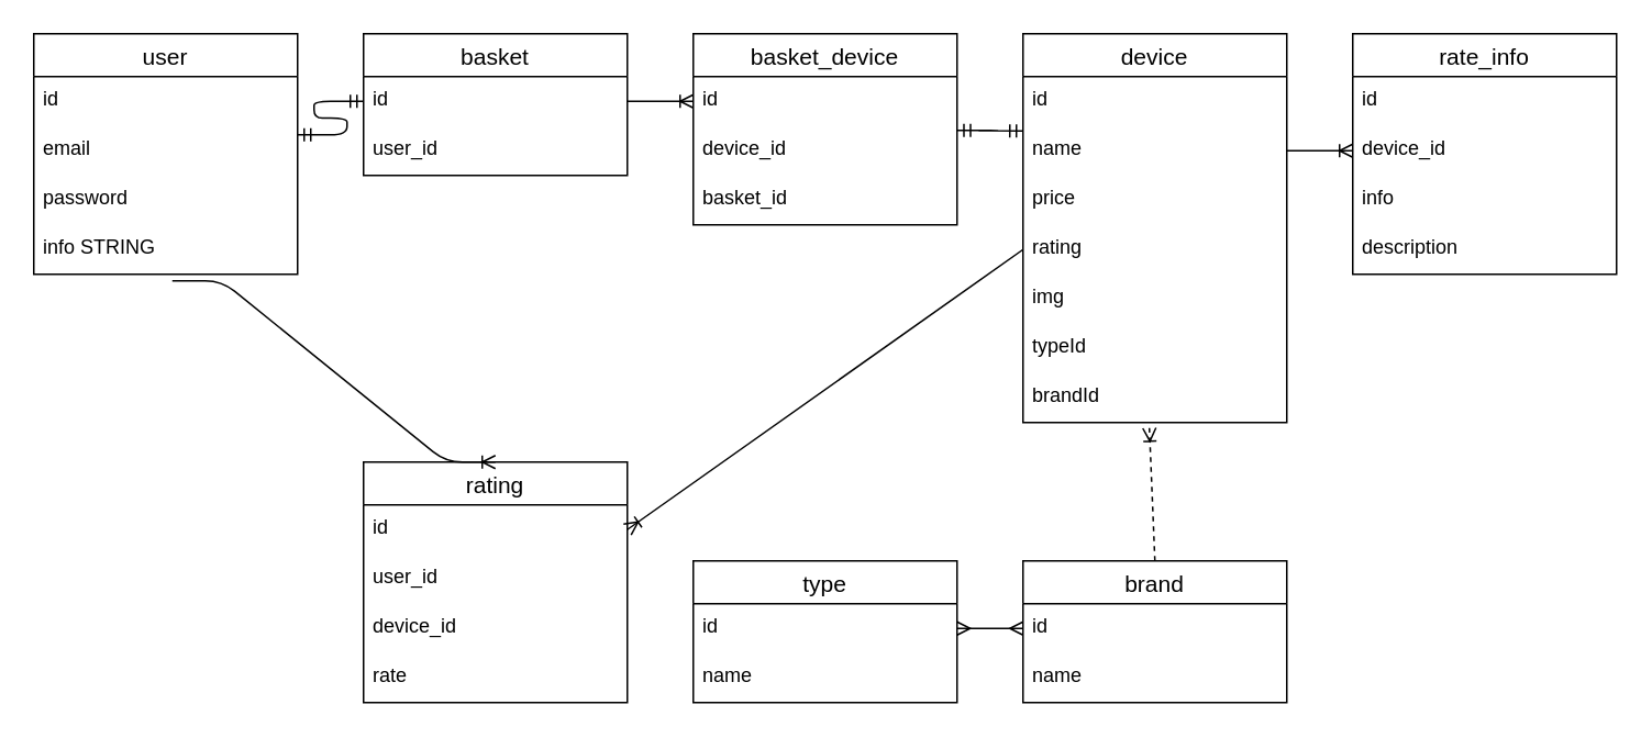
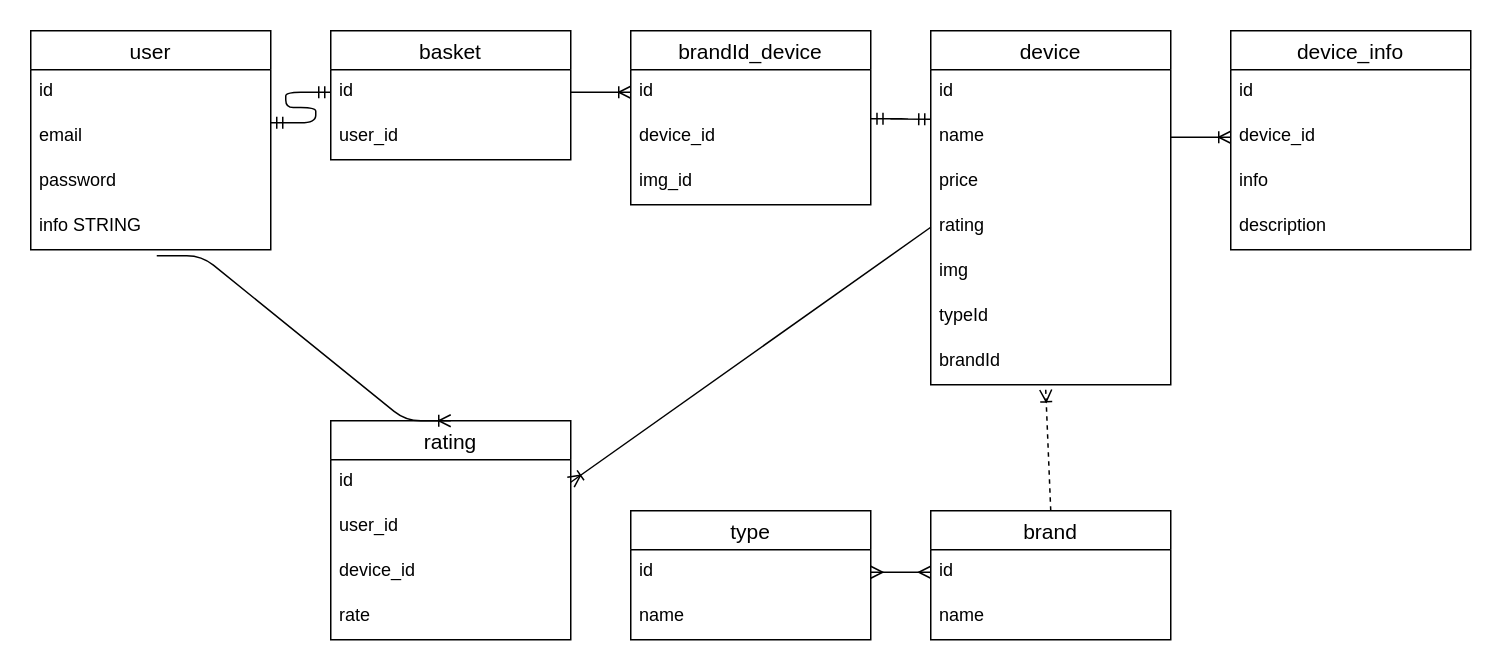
  <mxCell id="0" />
  <mxCell id="1" parent="0" />
  <mxCell id="2" value="user" style="swimlane;fontStyle=0;childLayout=stackLayout;horizontal=1;startSize=26;horizontalStack=0;resizeParent=1;resizeParentMax=0;resizeLast=0;collapsible=1;marginBottom=0;align=center;fontSize=14;" parent="1" vertex="1"><mxGeometry x="20" y="20" width="160" height="146" as="geometry" /></mxCell>
  <mxCell id="3" value="id" style="text;strokeColor=none;fillColor=none;spacingLeft=4;spacingRight=4;overflow=hidden;rotatable=0;points=[[0,0.5],[1,0.5]];portConstraint=eastwest;fontSize=12;" parent="2" vertex="1"><mxGeometry y="26" width="160" height="30" as="geometry" /></mxCell>
  <mxCell id="4" value="email" style="text;strokeColor=none;fillColor=none;spacingLeft=4;spacingRight=4;overflow=hidden;rotatable=0;points=[[0,0.5],[1,0.5]];portConstraint=eastwest;fontSize=12;" parent="2" vertex="1"><mxGeometry y="56" width="160" height="30" as="geometry" /></mxCell>
  <mxCell id="5" value="password" style="text;strokeColor=none;fillColor=none;spacingLeft=4;spacingRight=4;overflow=hidden;rotatable=0;points=[[0,0.5],[1,0.5]];portConstraint=eastwest;fontSize=12;" parent="2" vertex="1"><mxGeometry y="86" width="160" height="30" as="geometry" /></mxCell>
  <mxCell id="6" value="info STRING" style="text;strokeColor=none;fillColor=none;spacingLeft=4;spacingRight=4;overflow=hidden;rotatable=0;points=[[0,0.5],[1,0.5]];portConstraint=eastwest;fontSize=12;" parent="2" vertex="1"><mxGeometry y="116" width="160" height="30" as="geometry" /></mxCell>
  <mxCell id="7" value="basket" style="swimlane;fontStyle=0;childLayout=stackLayout;horizontal=1;startSize=26;horizontalStack=0;resizeParent=1;resizeParentMax=0;resizeLast=0;collapsible=1;marginBottom=0;align=center;fontSize=14;" parent="1" vertex="1"><mxGeometry x="220" y="20" width="160" height="86" as="geometry" /></mxCell>
  <mxCell id="8" value="id" style="text;strokeColor=none;fillColor=none;spacingLeft=4;spacingRight=4;overflow=hidden;rotatable=0;points=[[0,0.5],[1,0.5]];portConstraint=eastwest;fontSize=12;" parent="7" vertex="1"><mxGeometry y="26" width="160" height="30" as="geometry" /></mxCell>
  <mxCell id="9" value="user_id" style="text;strokeColor=none;fillColor=none;spacingLeft=4;spacingRight=4;overflow=hidden;rotatable=0;points=[[0,0.5],[1,0.5]];portConstraint=eastwest;fontSize=12;" parent="7" vertex="1"><mxGeometry y="56" width="160" height="30" as="geometry" /></mxCell>
  <mxCell id="10" value="" style="edgeStyle=entityRelationEdgeStyle;fontSize=12;html=1;endArrow=ERmandOne;startArrow=ERmandOne;exitX=1;exitY=0.178;exitDx=0;exitDy=0;exitPerimeter=0;entryX=0;entryY=0.5;entryDx=0;entryDy=0;" parent="1" source="4" target="8" edge="1"><mxGeometry width="100" height="100" relative="1" as="geometry"><mxPoint x="210" y="310" as="sourcePoint" /><mxPoint x="310" y="210" as="targetPoint" /></mxGeometry></mxCell>
  <mxCell id="11" value="device" style="swimlane;fontStyle=0;childLayout=stackLayout;horizontal=1;startSize=26;horizontalStack=0;resizeParent=1;resizeParentMax=0;resizeLast=0;collapsible=1;marginBottom=0;align=center;fontSize=14;" parent="1" vertex="1"><mxGeometry x="620" y="20" width="160" height="236" as="geometry" /></mxCell>
  <mxCell id="12" value="id" style="text;strokeColor=none;fillColor=none;spacingLeft=4;spacingRight=4;overflow=hidden;rotatable=0;points=[[0,0.5],[1,0.5]];portConstraint=eastwest;fontSize=12;" parent="11" vertex="1"><mxGeometry y="26" width="160" height="30" as="geometry" /></mxCell>
  <mxCell id="13" value="name" style="text;strokeColor=none;fillColor=none;spacingLeft=4;spacingRight=4;overflow=hidden;rotatable=0;points=[[0,0.5],[1,0.5]];portConstraint=eastwest;fontSize=12;" parent="11" vertex="1"><mxGeometry y="56" width="160" height="30" as="geometry" /></mxCell>
  <mxCell id="14" value="price" style="text;strokeColor=none;fillColor=none;spacingLeft=4;spacingRight=4;overflow=hidden;rotatable=0;points=[[0,0.5],[1,0.5]];portConstraint=eastwest;fontSize=12;" parent="11" vertex="1"><mxGeometry y="86" width="160" height="30" as="geometry" /></mxCell>
  <mxCell id="15" value="rating" style="text;strokeColor=none;fillColor=none;spacingLeft=4;spacingRight=4;overflow=hidden;rotatable=0;points=[[0,0.5],[1,0.5]];portConstraint=eastwest;fontSize=12;" parent="11" vertex="1"><mxGeometry y="116" width="160" height="30" as="geometry" /></mxCell>
  <mxCell id="16" value="img" style="text;strokeColor=none;fillColor=none;spacingLeft=4;spacingRight=4;overflow=hidden;rotatable=0;points=[[0,0.5],[1,0.5]];portConstraint=eastwest;fontSize=12;" parent="11" vertex="1"><mxGeometry y="146" width="160" height="30" as="geometry" /></mxCell>
  <mxCell id="17" value="typeId" style="text;strokeColor=none;fillColor=none;spacingLeft=4;spacingRight=4;overflow=hidden;rotatable=0;points=[[0,0.5],[1,0.5]];portConstraint=eastwest;fontSize=12;" parent="11" vertex="1"><mxGeometry y="176" width="160" height="30" as="geometry" /></mxCell>
  <mxCell id="18" value="brandId" style="text;strokeColor=none;fillColor=none;spacingLeft=4;spacingRight=4;overflow=hidden;rotatable=0;points=[[0,0.5],[1,0.5]];portConstraint=eastwest;fontSize=12;" parent="11" vertex="1"><mxGeometry y="206" width="160" height="30" as="geometry" /></mxCell>
  <mxCell id="19" value="type" style="swimlane;fontStyle=0;childLayout=stackLayout;horizontal=1;startSize=26;horizontalStack=0;resizeParent=1;resizeParentMax=0;resizeLast=0;collapsible=1;marginBottom=0;align=center;fontSize=14;" parent="1" vertex="1"><mxGeometry x="420" y="340" width="160" height="86" as="geometry" /></mxCell>
  <mxCell id="20" value="id" style="text;strokeColor=none;fillColor=none;spacingLeft=4;spacingRight=4;overflow=hidden;rotatable=0;points=[[0,0.5],[1,0.5]];portConstraint=eastwest;fontSize=12;" parent="19" vertex="1"><mxGeometry y="26" width="160" height="30" as="geometry" /></mxCell>
  <mxCell id="21" value="name" style="text;strokeColor=none;fillColor=none;spacingLeft=4;spacingRight=4;overflow=hidden;rotatable=0;points=[[0,0.5],[1,0.5]];portConstraint=eastwest;fontSize=12;" parent="19" vertex="1"><mxGeometry y="56" width="160" height="30" as="geometry" /></mxCell>
  <mxCell id="22" value="brand" style="swimlane;fontStyle=0;childLayout=stackLayout;horizontal=1;startSize=26;horizontalStack=0;resizeParent=1;resizeParentMax=0;resizeLast=0;collapsible=1;marginBottom=0;align=center;fontSize=14;" parent="1" vertex="1"><mxGeometry x="620" y="340" width="160" height="86" as="geometry" /></mxCell>
  <mxCell id="23" value="id" style="text;strokeColor=none;fillColor=none;spacingLeft=4;spacingRight=4;overflow=hidden;rotatable=0;points=[[0,0.5],[1,0.5]];portConstraint=eastwest;fontSize=12;" parent="22" vertex="1"><mxGeometry y="26" width="160" height="30" as="geometry" /></mxCell>
  <mxCell id="24" value="name" style="text;strokeColor=none;fillColor=none;spacingLeft=4;spacingRight=4;overflow=hidden;rotatable=0;points=[[0,0.5],[1,0.5]];portConstraint=eastwest;fontSize=12;" parent="22" vertex="1"><mxGeometry y="56" width="160" height="30" as="geometry" /></mxCell>
  <mxCell id="25" value="" style="fontSize=12;html=1;endArrow=ERoneToMany;exitX=0.5;exitY=0;exitDx=0;exitDy=0;entryX=0.479;entryY=1.111;entryDx=0;entryDy=0;entryPerimeter=0;dashed=1;" parent="1" source="22" target="18" edge="1"><mxGeometry width="100" height="100" relative="1" as="geometry"><mxPoint x="640" y="330" as="sourcePoint" /><mxPoint x="740" y="230" as="targetPoint" /></mxGeometry></mxCell>
  <mxCell id="26" value="" style="edgeStyle=entityRelationEdgeStyle;fontSize=12;html=1;endArrow=ERmany;startArrow=ERmany;exitX=1;exitY=0.5;exitDx=0;exitDy=0;entryX=0;entryY=0.5;entryDx=0;entryDy=0;" parent="1" source="20" target="23" edge="1"><mxGeometry width="100" height="100" relative="1" as="geometry"><mxPoint x="640" y="330" as="sourcePoint" /><mxPoint x="740" y="230" as="targetPoint" /></mxGeometry></mxCell>
- <mxCell id="27" value="rate_info" style="swimlane;fontStyle=0;childLayout=stackLayout;horizontal=1;startSize=26;horizontalStack=0;resizeParent=1;resizeParentMax=0;resizeLast=0;collapsible=1;marginBottom=0;align=center;fontSize=14;" parent="1" vertex="1"><mxGeometry x="820" y="20" width="160" height="146" as="geometry" /></mxCell>
+ <mxCell id="27" value="device_info" style="swimlane;fontStyle=0;childLayout=stackLayout;horizontal=1;startSize=26;horizontalStack=0;resizeParent=1;resizeParentMax=0;resizeLast=0;collapsible=1;marginBottom=0;align=center;fontSize=14;" parent="1" vertex="1"><mxGeometry x="820" y="20" width="160" height="146" as="geometry" /></mxCell>
  <mxCell id="28" value="id" style="text;strokeColor=none;fillColor=none;spacingLeft=4;spacingRight=4;overflow=hidden;rotatable=0;points=[[0,0.5],[1,0.5]];portConstraint=eastwest;fontSize=12;" parent="27" vertex="1"><mxGeometry y="26" width="160" height="30" as="geometry" /></mxCell>
  <mxCell id="29" value="device_id" style="text;strokeColor=none;fillColor=none;spacingLeft=4;spacingRight=4;overflow=hidden;rotatable=0;points=[[0,0.5],[1,0.5]];portConstraint=eastwest;fontSize=12;" parent="27" vertex="1"><mxGeometry y="56" width="160" height="30" as="geometry" /></mxCell>
  <mxCell id="30" value="info" style="text;strokeColor=none;fillColor=none;spacingLeft=4;spacingRight=4;overflow=hidden;rotatable=0;points=[[0,0.5],[1,0.5]];portConstraint=eastwest;fontSize=12;" parent="27" vertex="1"><mxGeometry y="86" width="160" height="30" as="geometry" /></mxCell>
  <mxCell id="31" value="description" style="text;strokeColor=none;fillColor=none;spacingLeft=4;spacingRight=4;overflow=hidden;rotatable=0;points=[[0,0.5],[1,0.5]];portConstraint=eastwest;fontSize=12;" parent="27" vertex="1"><mxGeometry y="116" width="160" height="30" as="geometry" /></mxCell>
  <mxCell id="32" value="" style="edgeStyle=entityRelationEdgeStyle;fontSize=12;html=1;endArrow=ERoneToMany;exitX=1;exitY=0.5;exitDx=0;exitDy=0;entryX=0;entryY=0.5;entryDx=0;entryDy=0;" parent="1" source="13" target="29" edge="1"><mxGeometry width="100" height="100" relative="1" as="geometry"><mxPoint x="860" y="220" as="sourcePoint" /><mxPoint x="960" y="120" as="targetPoint" /></mxGeometry></mxCell>
- <mxCell id="33" value="basket_device" style="swimlane;fontStyle=0;childLayout=stackLayout;horizontal=1;startSize=26;horizontalStack=0;resizeParent=1;resizeParentMax=0;resizeLast=0;collapsible=1;marginBottom=0;align=center;fontSize=14;" parent="1" vertex="1"><mxGeometry x="420" y="20" width="160" height="116" as="geometry" /></mxCell>
+ <mxCell id="33" value="brandId_device" style="swimlane;fontStyle=0;childLayout=stackLayout;horizontal=1;startSize=26;horizontalStack=0;resizeParent=1;resizeParentMax=0;resizeLast=0;collapsible=1;marginBottom=0;align=center;fontSize=14;" parent="1" vertex="1"><mxGeometry x="420" y="20" width="160" height="116" as="geometry" /></mxCell>
  <mxCell id="34" value="id" style="text;strokeColor=none;fillColor=none;spacingLeft=4;spacingRight=4;overflow=hidden;rotatable=0;points=[[0,0.5],[1,0.5]];portConstraint=eastwest;fontSize=12;" parent="33" vertex="1"><mxGeometry y="26" width="160" height="30" as="geometry" /></mxCell>
  <mxCell id="35" value="device_id" style="text;strokeColor=none;fillColor=none;spacingLeft=4;spacingRight=4;overflow=hidden;rotatable=0;points=[[0,0.5],[1,0.5]];portConstraint=eastwest;fontSize=12;" parent="33" vertex="1"><mxGeometry y="56" width="160" height="30" as="geometry" /></mxCell>
- <mxCell id="36" value="basket_id" style="text;strokeColor=none;fillColor=none;spacingLeft=4;spacingRight=4;overflow=hidden;rotatable=0;points=[[0,0.5],[1,0.5]];portConstraint=eastwest;fontSize=12;" parent="33" vertex="1"><mxGeometry y="86" width="160" height="30" as="geometry" /></mxCell>
+ <mxCell id="36" value="img_id" style="text;strokeColor=none;fillColor=none;spacingLeft=4;spacingRight=4;overflow=hidden;rotatable=0;points=[[0,0.5],[1,0.5]];portConstraint=eastwest;fontSize=12;" parent="33" vertex="1"><mxGeometry y="86" width="160" height="30" as="geometry" /></mxCell>
  <mxCell id="37" value="" style="edgeStyle=entityRelationEdgeStyle;fontSize=12;html=1;endArrow=ERoneToMany;exitX=1;exitY=0.5;exitDx=0;exitDy=0;entryX=0;entryY=0.5;entryDx=0;entryDy=0;" parent="1" source="8" target="34" edge="1"><mxGeometry width="100" height="100" relative="1" as="geometry"><mxPoint x="390" y="230" as="sourcePoint" /><mxPoint x="490" y="130" as="targetPoint" /></mxGeometry></mxCell>
  <mxCell id="38" value="" style="edgeStyle=entityRelationEdgeStyle;fontSize=12;html=1;endArrow=ERmandOne;startArrow=ERmandOne;exitX=1.001;exitY=0.091;exitDx=0;exitDy=0;exitPerimeter=0;" parent="1" source="35" edge="1"><mxGeometry width="100" height="100" relative="1" as="geometry"><mxPoint x="690" y="210" as="sourcePoint" /><mxPoint x="620" y="79" as="targetPoint" /></mxGeometry></mxCell>
  <mxCell id="39" value="rating" style="swimlane;fontStyle=0;childLayout=stackLayout;horizontal=1;startSize=26;horizontalStack=0;resizeParent=1;resizeParentMax=0;resizeLast=0;collapsible=1;marginBottom=0;align=center;fontSize=14;" parent="1" vertex="1"><mxGeometry x="220" y="280" width="160" height="146" as="geometry" /></mxCell>
  <mxCell id="40" value="id" style="text;strokeColor=none;fillColor=none;spacingLeft=4;spacingRight=4;overflow=hidden;rotatable=0;points=[[0,0.5],[1,0.5]];portConstraint=eastwest;fontSize=12;" parent="39" vertex="1"><mxGeometry y="26" width="160" height="30" as="geometry" /></mxCell>
  <mxCell id="41" value="user_id" style="text;strokeColor=none;fillColor=none;spacingLeft=4;spacingRight=4;overflow=hidden;rotatable=0;points=[[0,0.5],[1,0.5]];portConstraint=eastwest;fontSize=12;" parent="39" vertex="1"><mxGeometry y="56" width="160" height="30" as="geometry" /></mxCell>
  <mxCell id="42" value="device_id" style="text;strokeColor=none;fillColor=none;spacingLeft=4;spacingRight=4;overflow=hidden;rotatable=0;points=[[0,0.5],[1,0.5]];portConstraint=eastwest;fontSize=12;" parent="39" vertex="1"><mxGeometry y="86" width="160" height="30" as="geometry" /></mxCell>
  <mxCell id="43" value="rate" style="text;strokeColor=none;fillColor=none;spacingLeft=4;spacingRight=4;overflow=hidden;rotatable=0;points=[[0,0.5],[1,0.5]];portConstraint=eastwest;fontSize=12;" parent="39" vertex="1"><mxGeometry y="116" width="160" height="30" as="geometry" /></mxCell>
  <mxCell id="44" value="" style="edgeStyle=entityRelationEdgeStyle;fontSize=12;html=1;endArrow=ERoneToMany;exitX=0.525;exitY=1.133;exitDx=0;exitDy=0;exitPerimeter=0;entryX=0.5;entryY=0;entryDx=0;entryDy=0;" parent="1" source="6" target="39" edge="1"><mxGeometry width="100" height="100" relative="1" as="geometry"><mxPoint x="370" y="320" as="sourcePoint" /><mxPoint x="470" y="220" as="targetPoint" /></mxGeometry></mxCell>
  <mxCell id="45" value="" style="fontSize=12;html=1;endArrow=ERoneToMany;exitX=0;exitY=0.5;exitDx=0;exitDy=0;entryX=1;entryY=0.5;entryDx=0;entryDy=0;" parent="1" source="15" target="40" edge="1"><mxGeometry width="100" height="100" relative="1" as="geometry"><mxPoint x="630" y="210" as="sourcePoint" /><mxPoint x="490" y="220" as="targetPoint" /></mxGeometry></mxCell>
